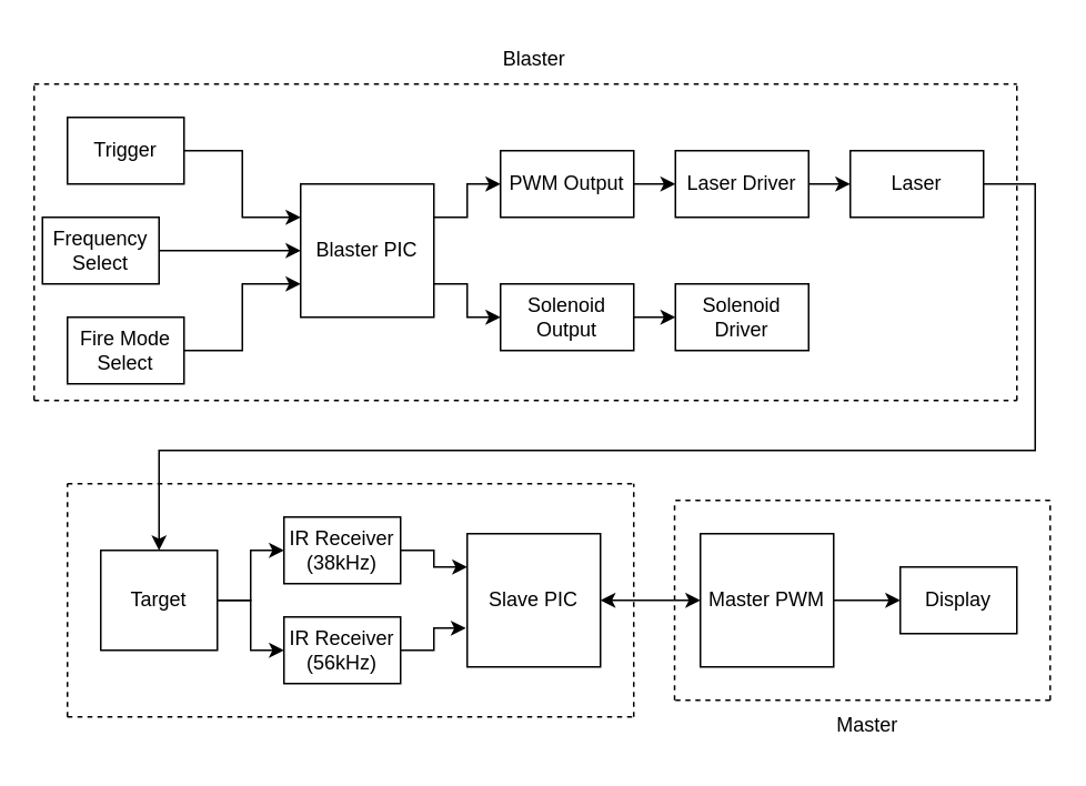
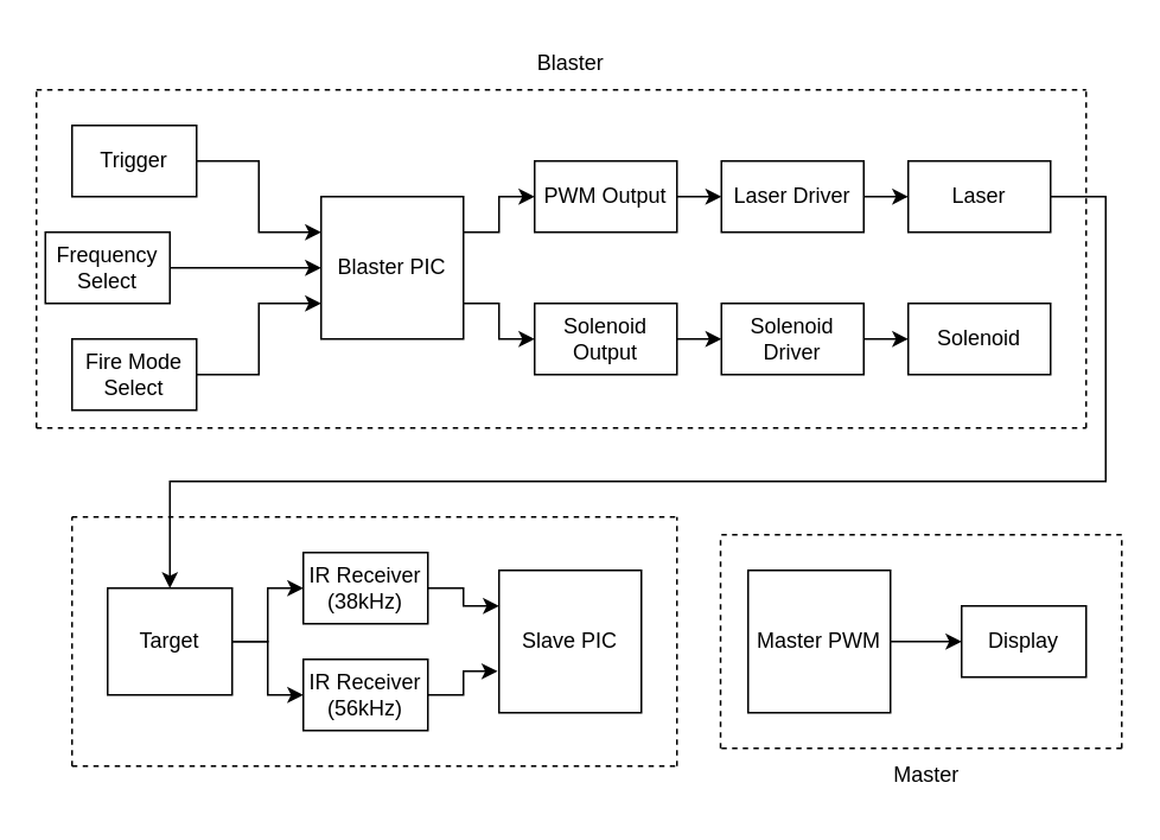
  <mxCell id="0" />
  <mxCell id="1" parent="0" />
  <mxCell id="2" style="edgeStyle=orthogonalEdgeStyle;rounded=0;orthogonalLoop=1;jettySize=auto;html=1;entryX=0;entryY=0.5;entryDx=0;entryDy=0;" edge="1" parent="1" source="4" target="12"><mxGeometry relative="1" as="geometry"><Array as="points"><mxPoint x="280" y="130" /><mxPoint x="280" y="110" /></Array></mxGeometry></mxCell>
  <mxCell id="3" style="edgeStyle=orthogonalEdgeStyle;rounded=0;orthogonalLoop=1;jettySize=auto;html=1;entryX=0;entryY=0.5;entryDx=0;entryDy=0;" edge="1" parent="1" source="4" target="14"><mxGeometry relative="1" as="geometry"><Array as="points"><mxPoint x="280" y="170" /><mxPoint x="280" y="190" /></Array></mxGeometry></mxCell>
  <mxCell id="4" value="Blaster PIC" style="whiteSpace=wrap;html=1;aspect=fixed;" vertex="1" parent="1"><mxGeometry x="180" y="110" width="80" height="80" as="geometry" /></mxCell>
  <mxCell id="5" style="edgeStyle=orthogonalEdgeStyle;rounded=0;orthogonalLoop=1;jettySize=auto;html=1;entryX=0;entryY=0.25;entryDx=0;entryDy=0;" edge="1" parent="1" source="6" target="4"><mxGeometry relative="1" as="geometry" /></mxCell>
  <mxCell id="6" value="Trigger" style="rounded=0;whiteSpace=wrap;html=1;" vertex="1" parent="1"><mxGeometry x="40" y="70" width="70" height="40" as="geometry" /></mxCell>
  <mxCell id="7" style="edgeStyle=orthogonalEdgeStyle;rounded=0;orthogonalLoop=1;jettySize=auto;html=1;entryX=0;entryY=0.5;entryDx=0;entryDy=0;" edge="1" parent="1" source="8" target="4"><mxGeometry relative="1" as="geometry" /></mxCell>
  <mxCell id="8" value="Frequency Select" style="rounded=0;whiteSpace=wrap;html=1;" vertex="1" parent="1"><mxGeometry x="25" y="130" width="70" height="40" as="geometry" /></mxCell>
  <mxCell id="9" style="edgeStyle=orthogonalEdgeStyle;rounded=0;orthogonalLoop=1;jettySize=auto;html=1;entryX=0;entryY=0.75;entryDx=0;entryDy=0;" edge="1" parent="1" source="10" target="4"><mxGeometry relative="1" as="geometry" /></mxCell>
  <mxCell id="10" value="Fire Mode Select" style="rounded=0;whiteSpace=wrap;html=1;" vertex="1" parent="1"><mxGeometry x="40" y="190" width="70" height="40" as="geometry" /></mxCell>
  <mxCell id="11" value="" style="edgeStyle=orthogonalEdgeStyle;rounded=0;orthogonalLoop=1;jettySize=auto;html=1;" edge="1" parent="1" source="12" target="19"><mxGeometry relative="1" as="geometry" /></mxCell>
  <mxCell id="12" value="PWM Output" style="rounded=0;whiteSpace=wrap;html=1;" vertex="1" parent="1"><mxGeometry x="300" y="90" width="80" height="40" as="geometry" /></mxCell>
  <mxCell id="13" value="" style="edgeStyle=orthogonalEdgeStyle;rounded=0;orthogonalLoop=1;jettySize=auto;html=1;" edge="1" parent="1" source="14" target="16"><mxGeometry relative="1" as="geometry" /></mxCell>
  <mxCell id="14" value="Solenoid Output" style="rounded=0;whiteSpace=wrap;html=1;" vertex="1" parent="1"><mxGeometry x="300" y="170" width="80" height="40" as="geometry" /></mxCell>
+ <mxCell id="15" value="" style="edgeStyle=orthogonalEdgeStyle;rounded=0;orthogonalLoop=1;jettySize=auto;html=1;" edge="1" parent="1" source="16" target="17"><mxGeometry relative="1" as="geometry" /></mxCell>
  <mxCell id="16" value="Solenoid Driver" style="rounded=0;whiteSpace=wrap;html=1;" vertex="1" parent="1"><mxGeometry x="405" y="170" width="80" height="40" as="geometry" /></mxCell>
+ <mxCell id="17" value="Solenoid" style="rounded=0;whiteSpace=wrap;html=1;" vertex="1" parent="1"><mxGeometry x="510" y="170" width="80" height="40" as="geometry" /></mxCell>
  <mxCell id="18" value="" style="edgeStyle=orthogonalEdgeStyle;rounded=0;orthogonalLoop=1;jettySize=auto;html=1;" edge="1" parent="1" source="19" target="21"><mxGeometry relative="1" as="geometry" /></mxCell>
  <mxCell id="19" value="Laser Driver" style="rounded=0;whiteSpace=wrap;html=1;" vertex="1" parent="1"><mxGeometry x="405" y="90" width="80" height="40" as="geometry" /></mxCell>
  <mxCell id="20" style="edgeStyle=orthogonalEdgeStyle;rounded=0;orthogonalLoop=1;jettySize=auto;html=1;entryX=0.5;entryY=0;entryDx=0;entryDy=0;" edge="1" parent="1" source="21" target="28"><mxGeometry relative="1" as="geometry"><mxPoint x="620" y="290" as="targetPoint" /><Array as="points"><mxPoint x="621" y="110" /><mxPoint x="621" y="270" /><mxPoint x="95" y="270" /></Array></mxGeometry></mxCell>
  <mxCell id="21" value="Laser" style="rounded=0;whiteSpace=wrap;html=1;" vertex="1" parent="1"><mxGeometry x="510" y="90" width="80" height="40" as="geometry" /></mxCell>
  <mxCell id="22" value="Slave PIC" style="whiteSpace=wrap;html=1;aspect=fixed;" vertex="1" parent="1"><mxGeometry x="280" y="320" width="80" height="80" as="geometry" /></mxCell>
  <mxCell id="23" style="edgeStyle=orthogonalEdgeStyle;rounded=0;orthogonalLoop=1;jettySize=auto;html=1;entryX=0;entryY=0.25;entryDx=0;entryDy=0;" edge="1" parent="1" source="24" target="22"><mxGeometry relative="1" as="geometry" /></mxCell>
  <mxCell id="24" value="IR Receiver&lt;div&gt;(38kHz)&lt;span style=&quot;color: rgba(0, 0, 0, 0); font-family: monospace; font-size: 0px; text-align: start; text-wrap: nowrap; background-color: initial;&quot;&gt;%3CmxGraphModel%3E%3Croot%3E%3CmxCell%20id%3D%220%22%2F%3E%3CmxCell%20id%3D%221%22%20parent%3D%220%22%2F%3E%3CmxCell%20id%3D%222%22%20value%3D%22Fire%20Mode%20Select%22%20style%3D%22rounded%3D0%3BwhiteSpace%3Dwrap%3Bhtml%3D1%3B%22%20vertex%3D%221%22%20parent%3D%221%22%3E%3CmxGeometry%20x%3D%2260%22%20y%3D%22320%22%20width%3D%2270%22%20height%3D%2240%22%20as%3D%22geometry%22%2F%3E%3C%2FmxCell%3E%3C%2Froot%3E%3C%2FmxGraphModel%3E&lt;/span&gt;&lt;/div&gt;" style="rounded=0;whiteSpace=wrap;html=1;" vertex="1" parent="1"><mxGeometry x="170" y="310" width="70" height="40" as="geometry" /></mxCell>
  <mxCell id="25" value="IR Receiver&lt;div&gt;(56kHz)&lt;span style=&quot;color: rgba(0, 0, 0, 0); font-family: monospace; font-size: 0px; text-align: start; text-wrap: nowrap; background-color: initial;&quot;&gt;%3CmxGraphModel%3E%3Croot%3E%3CmxCell%20id%3D%220%22%2F%3E%3CmxCell%20id%3D%221%22%20parent%3D%220%22%2F%3E%3CmxCell%20id%3D%222%22%20value%3D%22Fire%20Mode%20Select%22%20style%3D%22rounded%3D0%3BwhiteSpace%3Dwrap%3Bhtml%3D1%3B%22%20vertex%3D%221%22%20parent%3D%221%22%3E%3CmxGeometry%20x%3D%2260%22%20y%3D%22320%22%20width%3D%2270%22%20height%3D%2240%22%20as%3D%22geometry%22%2F%3E%3C%2FmxCell%3E%3C%2Froot%3E%3C%2FmxGraphModel%3E&lt;/span&gt;&lt;/div&gt;" style="rounded=0;whiteSpace=wrap;html=1;" vertex="1" parent="1"><mxGeometry x="170" y="370" width="70" height="40" as="geometry" /></mxCell>
  <mxCell id="26" style="edgeStyle=orthogonalEdgeStyle;rounded=0;orthogonalLoop=1;jettySize=auto;html=1;entryX=0;entryY=0.5;entryDx=0;entryDy=0;" edge="1" parent="1" source="28" target="24"><mxGeometry relative="1" as="geometry" /></mxCell>
  <mxCell id="27" style="edgeStyle=orthogonalEdgeStyle;rounded=0;orthogonalLoop=1;jettySize=auto;html=1;entryX=0;entryY=0.5;entryDx=0;entryDy=0;" edge="1" parent="1" source="28" target="25"><mxGeometry relative="1" as="geometry" /></mxCell>
  <mxCell id="28" value="Target" style="whiteSpace=wrap;html=1;" vertex="1" parent="1"><mxGeometry x="60" y="330" width="70" height="60" as="geometry" /></mxCell>
  <mxCell id="29" style="edgeStyle=orthogonalEdgeStyle;rounded=0;orthogonalLoop=1;jettySize=auto;html=1;entryX=-0.01;entryY=0.709;entryDx=0;entryDy=0;entryPerimeter=0;" edge="1" parent="1" source="25" target="22"><mxGeometry relative="1" as="geometry" /></mxCell>
  <mxCell id="30" value="" style="edgeStyle=orthogonalEdgeStyle;rounded=0;orthogonalLoop=1;jettySize=auto;html=1;" edge="1" parent="1" source="31" target="33"><mxGeometry relative="1" as="geometry" /></mxCell>
  <mxCell id="31" value="Master PWM" style="whiteSpace=wrap;html=1;aspect=fixed;" vertex="1" parent="1"><mxGeometry x="420" y="320" width="80" height="80" as="geometry" /></mxCell>
- <mxCell id="32" value="" style="endArrow=classic;startArrow=classic;html=1;rounded=0;exitX=1;exitY=0.5;exitDx=0;exitDy=0;entryX=0;entryY=0.5;entryDx=0;entryDy=0;" edge="1" parent="1" source="22" target="31"><mxGeometry width="50" height="50" relative="1" as="geometry"><mxPoint x="400" y="340" as="sourcePoint" /><mxPoint x="450" y="290" as="targetPoint" /></mxGeometry></mxCell>
  <mxCell id="33" value="Display" style="whiteSpace=wrap;html=1;" vertex="1" parent="1"><mxGeometry x="540" y="340" width="70" height="40" as="geometry" /></mxCell>
  <mxCell id="34" value="" style="endArrow=none;dashed=1;html=1;rounded=0;" edge="1" parent="1"><mxGeometry width="50" height="50" relative="1" as="geometry"><mxPoint x="40" y="430" as="sourcePoint" /><mxPoint x="380" y="430" as="targetPoint" /></mxGeometry></mxCell>
  <mxCell id="35" value="" style="endArrow=none;dashed=1;html=1;rounded=0;" edge="1" parent="1"><mxGeometry width="50" height="50" relative="1" as="geometry"><mxPoint x="380" y="430" as="sourcePoint" /><mxPoint x="380" y="290" as="targetPoint" /></mxGeometry></mxCell>
  <mxCell id="36" value="" style="endArrow=none;dashed=1;html=1;rounded=0;" edge="1" parent="1"><mxGeometry width="50" height="50" relative="1" as="geometry"><mxPoint x="40" y="430" as="sourcePoint" /><mxPoint x="40" y="290" as="targetPoint" /></mxGeometry></mxCell>
  <mxCell id="37" value="" style="endArrow=none;dashed=1;html=1;rounded=0;" edge="1" parent="1"><mxGeometry width="50" height="50" relative="1" as="geometry"><mxPoint x="40" y="290" as="sourcePoint" /><mxPoint x="380" y="290" as="targetPoint" /></mxGeometry></mxCell>
  <mxCell id="38" value="" style="endArrow=none;dashed=1;html=1;rounded=0;" edge="1" parent="1"><mxGeometry width="50" height="50" relative="1" as="geometry"><mxPoint x="630" y="420" as="sourcePoint" /><mxPoint x="630" y="300" as="targetPoint" /></mxGeometry></mxCell>
  <mxCell id="39" value="" style="endArrow=none;dashed=1;html=1;rounded=0;" edge="1" parent="1"><mxGeometry width="50" height="50" relative="1" as="geometry"><mxPoint x="405" y="420" as="sourcePoint" /><mxPoint x="630" y="420" as="targetPoint" /></mxGeometry></mxCell>
  <mxCell id="40" value="" style="endArrow=none;dashed=1;html=1;rounded=0;" edge="1" parent="1"><mxGeometry width="50" height="50" relative="1" as="geometry"><mxPoint x="404.52" y="420" as="sourcePoint" /><mxPoint x="404.52" y="300" as="targetPoint" /></mxGeometry></mxCell>
  <mxCell id="41" value="Master" style="text;html=1;align=center;verticalAlign=middle;resizable=0;points=[];autosize=1;strokeColor=none;fillColor=none;" vertex="1" parent="1"><mxGeometry x="490" y="420" width="60" height="30" as="geometry" /></mxCell>
  <mxCell id="42" value="" style="endArrow=none;dashed=1;html=1;rounded=0;" edge="1" parent="1"><mxGeometry width="50" height="50" relative="1" as="geometry"><mxPoint x="405" y="300" as="sourcePoint" /><mxPoint x="630" y="300" as="targetPoint" /></mxGeometry></mxCell>
  <mxCell id="43" value="" style="endArrow=none;dashed=1;html=1;rounded=0;" edge="1" parent="1"><mxGeometry width="50" height="50" relative="1" as="geometry"><mxPoint x="20" y="50" as="sourcePoint" /><mxPoint x="610" y="50" as="targetPoint" /></mxGeometry></mxCell>
  <mxCell id="44" value="" style="endArrow=none;dashed=1;html=1;rounded=0;" edge="1" parent="1"><mxGeometry width="50" height="50" relative="1" as="geometry"><mxPoint x="610" y="240" as="sourcePoint" /><mxPoint x="610" y="50" as="targetPoint" /></mxGeometry></mxCell>
  <mxCell id="45" value="" style="endArrow=none;dashed=1;html=1;rounded=0;" edge="1" parent="1"><mxGeometry width="50" height="50" relative="1" as="geometry"><mxPoint x="20" y="240" as="sourcePoint" /><mxPoint x="20" y="50" as="targetPoint" /></mxGeometry></mxCell>
  <mxCell id="46" value="" style="endArrow=none;dashed=1;html=1;rounded=0;" edge="1" parent="1"><mxGeometry width="50" height="50" relative="1" as="geometry"><mxPoint x="20" y="240" as="sourcePoint" /><mxPoint x="610" y="240" as="targetPoint" /></mxGeometry></mxCell>
  <mxCell id="47" value="Blaster" style="text;html=1;align=center;verticalAlign=middle;resizable=0;points=[];autosize=1;strokeColor=none;fillColor=none;" vertex="1" parent="1"><mxGeometry x="290" y="20" width="60" height="30" as="geometry" /></mxCell>
